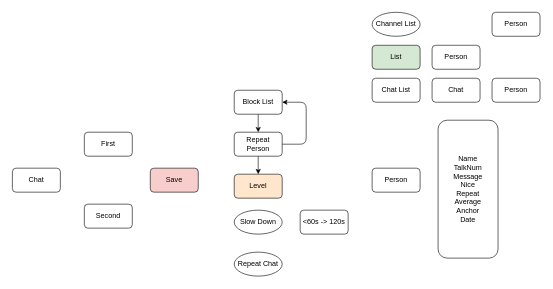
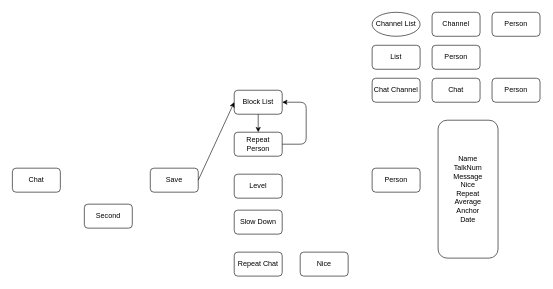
  <mxCell id="0" />
  <mxCell id="1" parent="0" />
  <mxCell id="2" value="Chat&lt;br&gt;" style="rounded=1;whiteSpace=wrap;html=1;" vertex="1" parent="1"><mxGeometry x="20" y="280" width="80" height="40" as="geometry" /></mxCell>
- <mxCell id="3" value="First" style="rounded=1;whiteSpace=wrap;html=1;" vertex="1" parent="1"><mxGeometry x="140" y="220" width="80" height="40" as="geometry" /></mxCell>
  <mxCell id="4" value="Second" style="rounded=1;whiteSpace=wrap;html=1;" vertex="1" parent="1"><mxGeometry x="140" y="340" width="80" height="40" as="geometry" /></mxCell>
- <mxCell id="5" value="Save" style="rounded=1;whiteSpace=wrap;html=1;fillColor=#f8cecc;" vertex="1" parent="1"><mxGeometry x="250" y="280" width="80" height="40" as="geometry" /></mxCell>
+ <mxCell id="5" value="Save" style="rounded=1;whiteSpace=wrap;html=1;" vertex="1" parent="1"><mxGeometry x="250" y="280" width="80" height="40" as="geometry" /></mxCell>
  <mxCell id="6" value="Channel List" style="ellipse;whiteSpace=wrap;html=1;" vertex="1" parent="1"><mxGeometry x="620" y="20" width="80" height="40" as="geometry" /></mxCell>
+ <mxCell id="7" value="Channel" style="rounded=1;whiteSpace=wrap;html=1;" vertex="1" parent="1"><mxGeometry x="720" y="20" width="80" height="40" as="geometry" /></mxCell>
  <mxCell id="8" value="Person" style="rounded=1;whiteSpace=wrap;html=1;" vertex="1" parent="1"><mxGeometry x="820" y="20" width="80" height="40" as="geometry" /></mxCell>
- <mxCell id="9" value="List" style="rounded=1;whiteSpace=wrap;html=1;fillColor=#d5e8d4;" vertex="1" parent="1"><mxGeometry x="620" y="75" width="80" height="40" as="geometry" /></mxCell>
+ <mxCell id="9" value="List" style="rounded=1;whiteSpace=wrap;html=1;" vertex="1" parent="1"><mxGeometry x="620" y="75" width="80" height="40" as="geometry" /></mxCell>
  <mxCell id="10" value="Person" style="rounded=1;whiteSpace=wrap;html=1;" vertex="1" parent="1"><mxGeometry x="720" y="75" width="80" height="40" as="geometry" /></mxCell>
- <mxCell id="11" value="Chat List" style="rounded=1;whiteSpace=wrap;html=1;" vertex="1" parent="1"><mxGeometry x="620" y="130" width="80" height="40" as="geometry" /></mxCell>
+ <mxCell id="11" value="Chat Channel" style="rounded=1;whiteSpace=wrap;html=1;" vertex="1" parent="1"><mxGeometry x="620" y="130" width="80" height="40" as="geometry" /></mxCell>
  <mxCell id="12" value="Chat" style="rounded=1;whiteSpace=wrap;html=1;" vertex="1" parent="1"><mxGeometry x="720" y="130" width="80" height="40" as="geometry" /></mxCell>
  <mxCell id="13" value="Person" style="rounded=1;whiteSpace=wrap;html=1;" vertex="1" parent="1"><mxGeometry x="820" y="130" width="80" height="40" as="geometry" /></mxCell>
  <mxCell id="14" value="Person" style="rounded=1;whiteSpace=wrap;html=1;" vertex="1" parent="1"><mxGeometry x="620" y="280" width="80" height="40" as="geometry" /></mxCell>
  <mxCell id="15" value="Name&lt;br&gt;TalkNum&lt;br&gt;Message&lt;br&gt;Nice&lt;br&gt;Repeat&lt;br&gt;Average&lt;br&gt;Anchor&lt;br&gt;Date&lt;br&gt;" style="rounded=1;whiteSpace=wrap;html=1;" vertex="1" parent="1"><mxGeometry x="730" y="200" width="100" height="230" as="geometry" /></mxCell>
  <mxCell id="16" value="Repeat Person" style="rounded=1;whiteSpace=wrap;html=1;" vertex="1" parent="1"><mxGeometry x="390" y="220" width="80" height="40" as="geometry" /></mxCell>
  <mxCell id="17" value="Block List" style="rounded=1;whiteSpace=wrap;html=1;" vertex="1" parent="1"><mxGeometry x="390" y="150" width="80" height="40" as="geometry" /></mxCell>
- <mxCell id="18" value="Level" style="rounded=1;whiteSpace=wrap;html=1;fillColor=#ffe6cc;" vertex="1" parent="1"><mxGeometry x="390" y="290" width="80" height="40" as="geometry" /></mxCell>
+ <mxCell id="18" value="Level" style="rounded=1;whiteSpace=wrap;html=1;" vertex="1" parent="1"><mxGeometry x="390" y="290" width="80" height="40" as="geometry" /></mxCell>
+ <mxCell id="19" value="" style="endArrow=classic;html=1;exitX=1;exitY=0.5;exitDx=0;exitDy=0;entryX=0;entryY=0.5;entryDx=0;entryDy=0;" edge="1" parent="1" source="5" target="17"><mxGeometry width="50" height="50" relative="1" as="geometry"><mxPoint x="20" y="500" as="sourcePoint" /><mxPoint x="70" y="450" as="targetPoint" /></mxGeometry></mxCell>
  <mxCell id="20" value="" style="endArrow=classic;html=1;exitX=0.5;exitY=1;exitDx=0;exitDy=0;" edge="1" parent="1" source="17" target="16"><mxGeometry width="50" height="50" relative="1" as="geometry"><mxPoint x="20" y="500" as="sourcePoint" /><mxPoint x="70" y="450" as="targetPoint" /></mxGeometry></mxCell>
- <mxCell id="21" value="" style="endArrow=classic;html=1;exitX=0.5;exitY=1;exitDx=0;exitDy=0;entryX=0.5;entryY=0;entryDx=0;entryDy=0;" edge="1" parent="1" source="16" target="18"><mxGeometry width="50" height="50" relative="1" as="geometry"><mxPoint x="20" y="500" as="sourcePoint" /><mxPoint x="70" y="450" as="targetPoint" /></mxGeometry></mxCell>
  <mxCell id="22" value="" style="endArrow=classic;html=1;exitX=1;exitY=0.5;exitDx=0;exitDy=0;entryX=1;entryY=0.5;entryDx=0;entryDy=0;" edge="1" parent="1" source="16" target="17"><mxGeometry width="50" height="50" relative="1" as="geometry"><mxPoint x="20" y="500" as="sourcePoint" /><mxPoint x="70" y="450" as="targetPoint" /><Array as="points"><mxPoint x="510" y="240" /><mxPoint x="510" y="170" /></Array></mxGeometry></mxCell>
- <mxCell id="23" value="Slow Down" style="ellipse;whiteSpace=wrap;html=1;" vertex="1" parent="1"><mxGeometry x="390" y="350" width="80" height="40" as="geometry" /></mxCell>
- <mxCell id="24" value="&amp;lt;60s -&amp;gt; 120s" style="rounded=1;whiteSpace=wrap;html=1;" vertex="1" parent="1"><mxGeometry x="500" y="350" width="80" height="40" as="geometry" /></mxCell>
- <mxCell id="25" value="Repeat Chat" style="ellipse;whiteSpace=wrap;html=1;" vertex="1" parent="1"><mxGeometry x="390" y="420" width="80" height="40" as="geometry" /></mxCell>
+ <mxCell id="23" value="Slow Down" style="rounded=1;whiteSpace=wrap;html=1;" vertex="1" parent="1"><mxGeometry x="390" y="350" width="80" height="40" as="geometry" /></mxCell>
+ <mxCell id="25" value="Repeat Chat" style="rounded=1;whiteSpace=wrap;html=1;" vertex="1" parent="1"><mxGeometry x="390" y="420" width="80" height="40" as="geometry" /></mxCell>
+ <mxCell id="26" value="Nice" style="rounded=1;whiteSpace=wrap;html=1;" vertex="1" parent="1"><mxGeometry x="500" y="420" width="80" height="40" as="geometry" /></mxCell>
